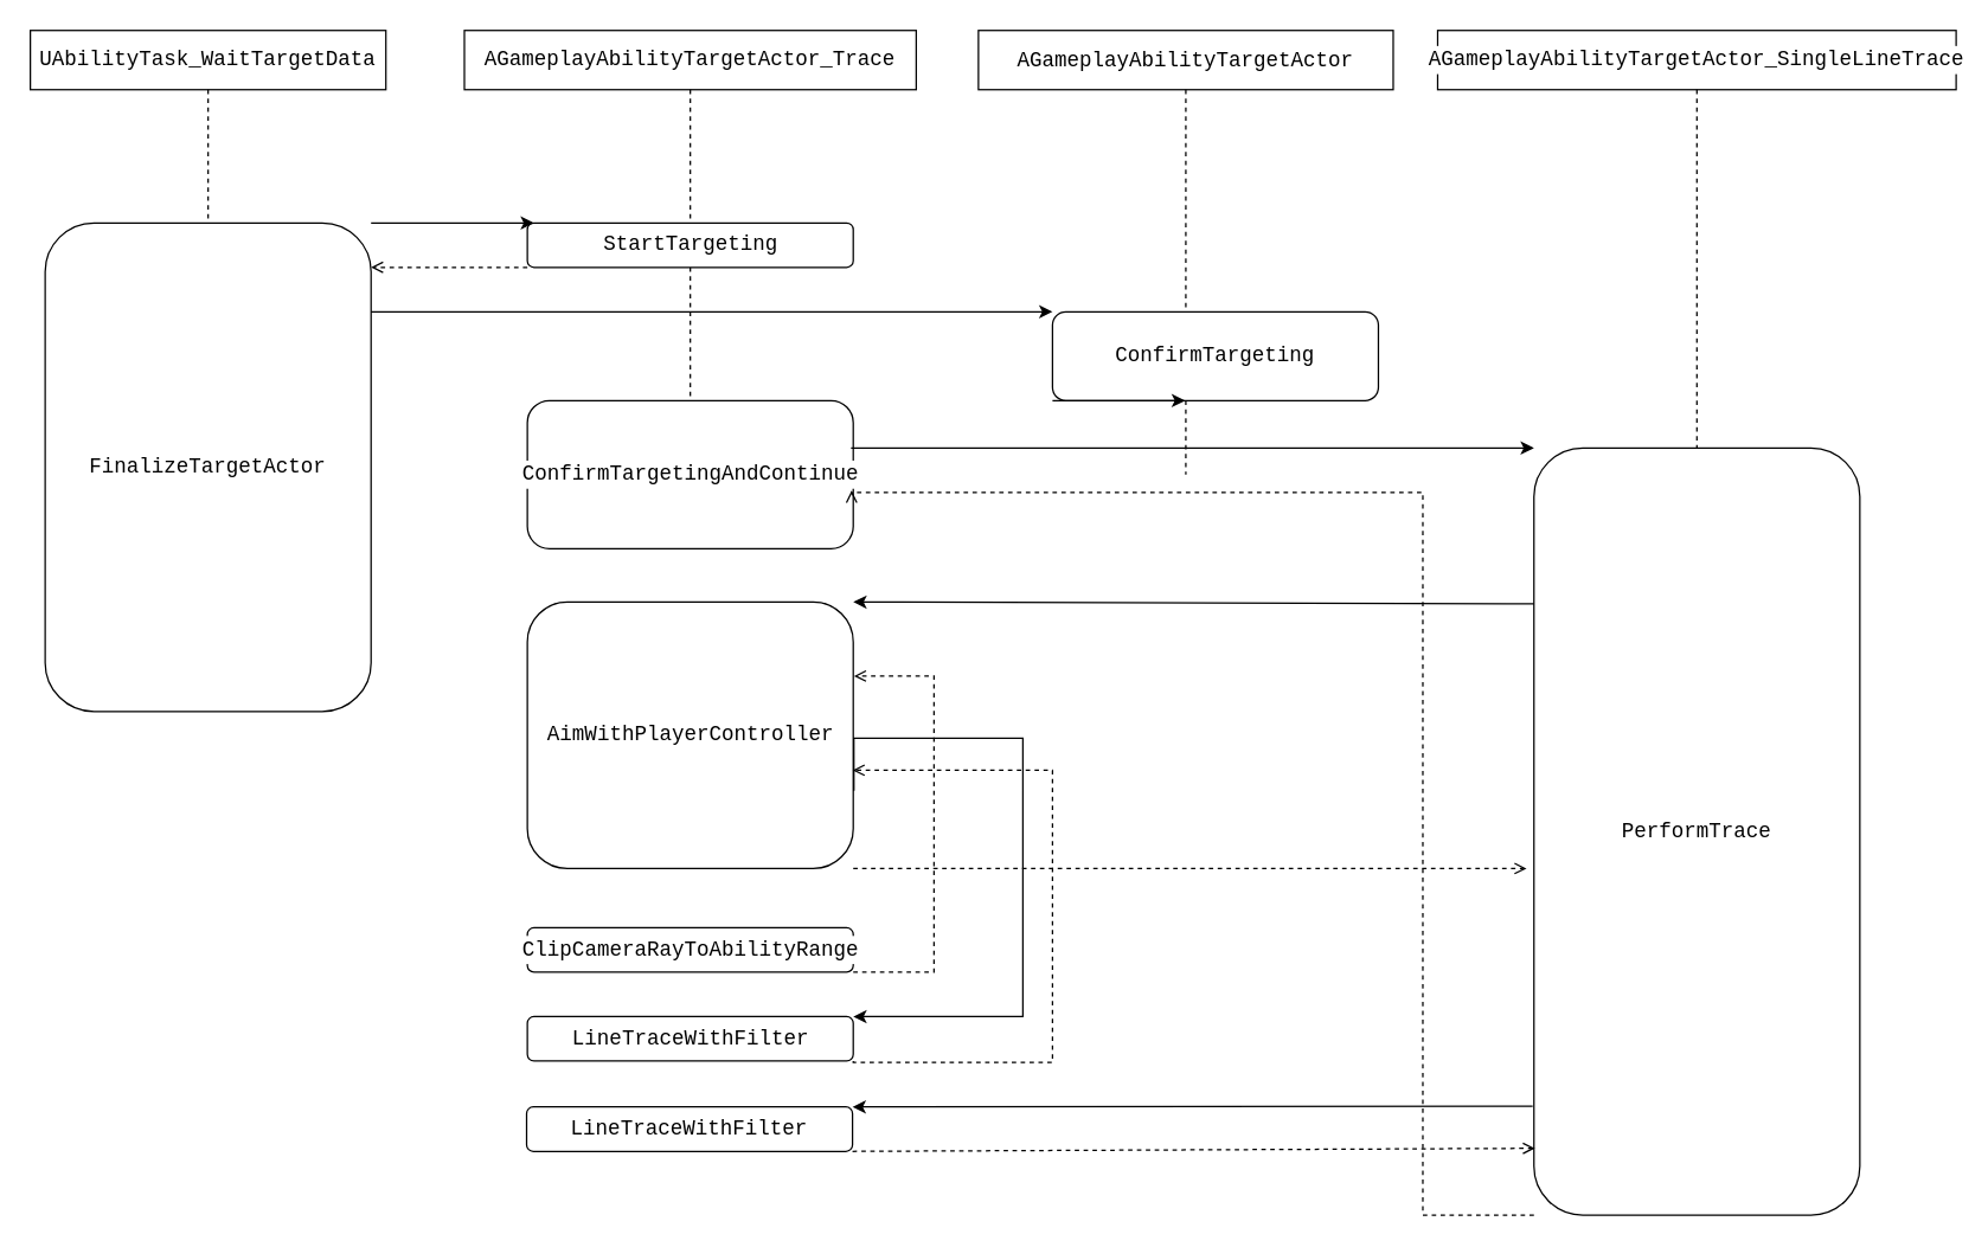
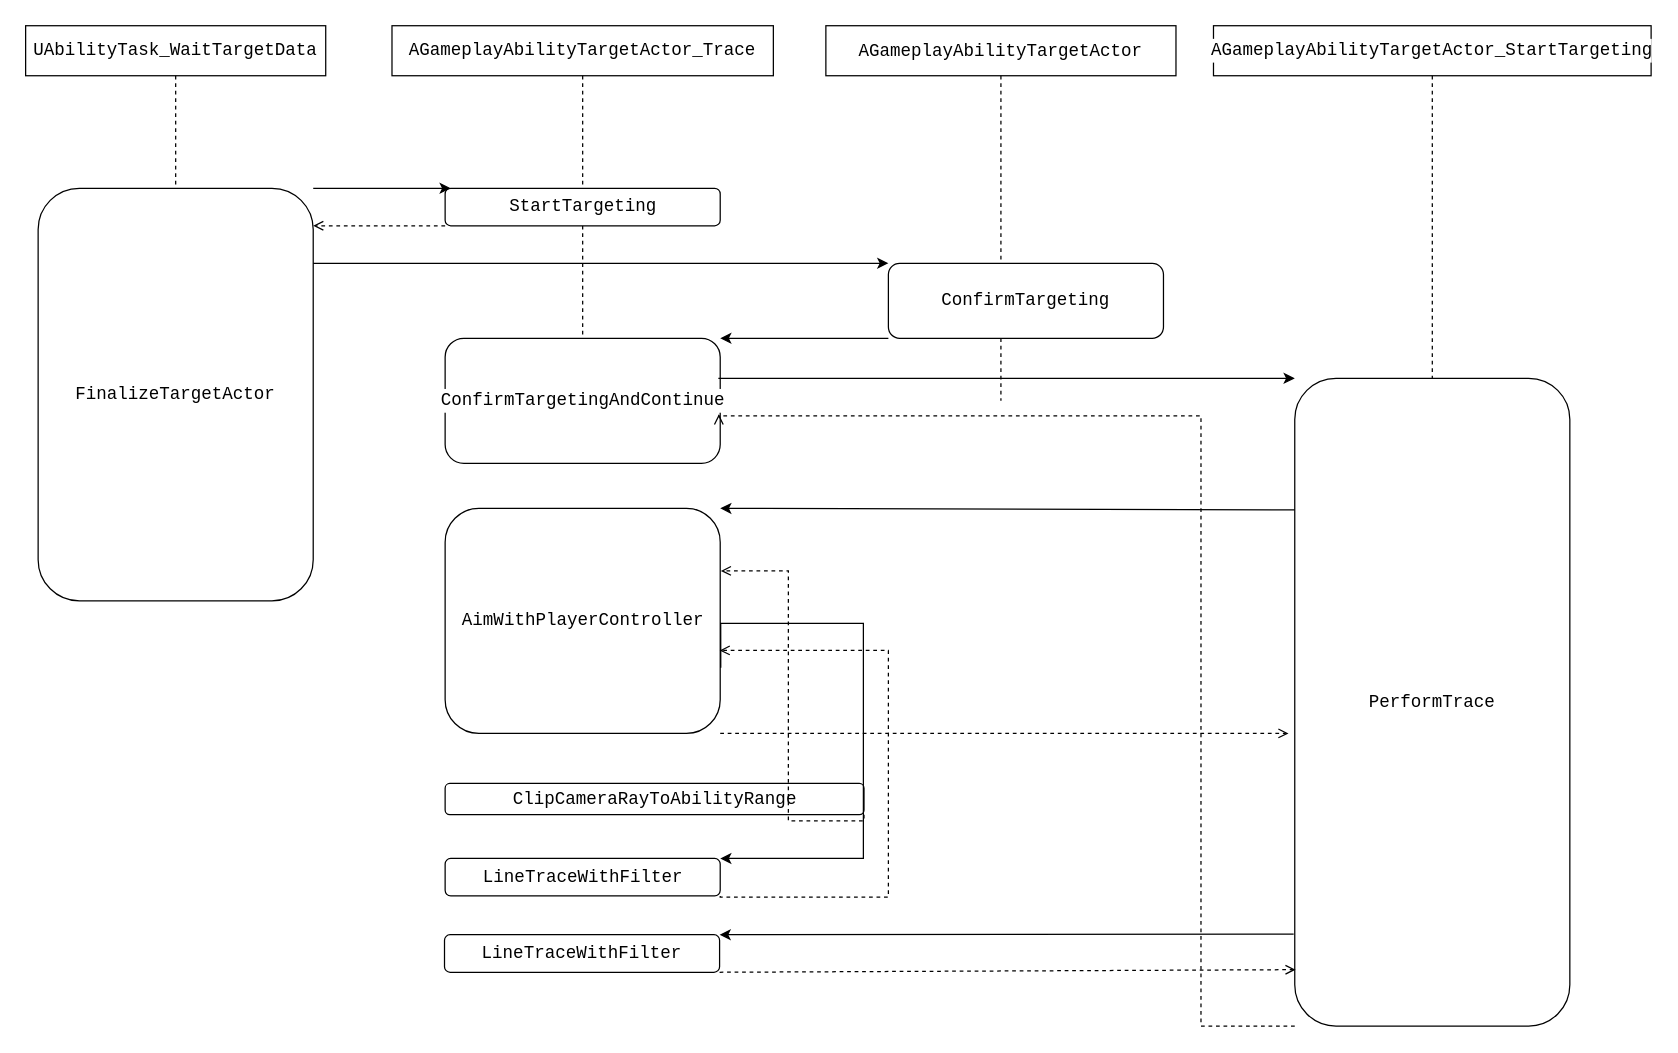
  <mxCell id="0" />
  <mxCell id="1" parent="0" />
  <mxCell id="2" value="&lt;font face=&quot;Courier New&quot;&gt;&lt;span style=&quot;background-color: rgb(255, 255, 255); font-size: 14px; white-space: pre;&quot;&gt;UAbilityTask_WaitTargetData&lt;/span&gt;&lt;/font&gt;" style="shape=umlLifeline;perimeter=lifelinePerimeter;whiteSpace=wrap;html=1;container=0;dropTarget=0;collapsible=0;recursiveResize=0;outlineConnect=0;portConstraint=eastwest;newEdgeStyle={&quot;edgeStyle&quot;:&quot;elbowEdgeStyle&quot;,&quot;elbow&quot;:&quot;vertical&quot;,&quot;curved&quot;:0,&quot;rounded&quot;:0};" parent="1" vertex="1"><mxGeometry x="20" y="20" width="240" height="300" as="geometry" /></mxCell>
  <mxCell id="3" value="&lt;font face=&quot;Courier New&quot;&gt;&lt;span style=&quot;background-color: rgb(255, 255, 255); font-size: 14px; white-space: pre;&quot;&gt;AGameplayAbilityTargetActor_Trace&lt;/span&gt;&lt;/font&gt;" style="shape=umlLifeline;perimeter=lifelinePerimeter;whiteSpace=wrap;html=1;container=0;dropTarget=0;collapsible=0;recursiveResize=0;outlineConnect=0;portConstraint=eastwest;newEdgeStyle={&quot;edgeStyle&quot;:&quot;elbowEdgeStyle&quot;,&quot;elbow&quot;:&quot;vertical&quot;,&quot;curved&quot;:0,&quot;rounded&quot;:0};horizontal=1;verticalAlign=middle;" parent="1" vertex="1"><mxGeometry x="313" y="20" width="305" height="300" as="geometry" /></mxCell>
  <mxCell id="4" value="&lt;div style=&quot;background-color: rgb(255, 255, 255); font-size: 14px; line-height: 19px; white-space: pre;&quot;&gt;&lt;font face=&quot;Courier New&quot;&gt;AGameplayAbilityTargetActor&lt;/font&gt;&lt;/div&gt;" style="shape=umlLifeline;perimeter=lifelinePerimeter;whiteSpace=wrap;html=1;container=0;dropTarget=0;collapsible=0;recursiveResize=0;outlineConnect=0;portConstraint=eastwest;newEdgeStyle={&quot;edgeStyle&quot;:&quot;elbowEdgeStyle&quot;,&quot;elbow&quot;:&quot;vertical&quot;,&quot;curved&quot;:0,&quot;rounded&quot;:0};horizontal=1;verticalAlign=middle;" parent="1" vertex="1"><mxGeometry x="660" y="20" width="280" height="300" as="geometry" /></mxCell>
- <mxCell id="5" value="&lt;div style=&quot;background-color: rgb(255, 255, 255); font-size: 14px; line-height: 19px; white-space: pre;&quot;&gt;&lt;div style=&quot;font-family: Consolas, &amp;quot;Courier New&amp;quot;, monospace; line-height: 19px;&quot;&gt;AGameplayAbilityTargetActor_SingleLineTrace&lt;/div&gt;&lt;/div&gt;" style="shape=umlLifeline;perimeter=lifelinePerimeter;whiteSpace=wrap;html=1;container=0;dropTarget=0;collapsible=0;recursiveResize=0;outlineConnect=0;portConstraint=eastwest;newEdgeStyle={&quot;edgeStyle&quot;:&quot;elbowEdgeStyle&quot;,&quot;elbow&quot;:&quot;vertical&quot;,&quot;curved&quot;:0,&quot;rounded&quot;:0};horizontal=1;verticalAlign=middle;" vertex="1" parent="1"><mxGeometry x="970" y="20" width="350" height="300" as="geometry" /></mxCell>
+ <mxCell id="5" value="&lt;div style=&quot;background-color: rgb(255, 255, 255); font-size: 14px; line-height: 19px; white-space: pre;&quot;&gt;&lt;div style=&quot;font-family: Consolas, &amp;quot;Courier New&amp;quot;, monospace; line-height: 19px;&quot;&gt;AGameplayAbilityTargetActor_StartTargeting&lt;/div&gt;&lt;/div&gt;" style="shape=umlLifeline;perimeter=lifelinePerimeter;whiteSpace=wrap;html=1;container=0;dropTarget=0;collapsible=0;recursiveResize=0;outlineConnect=0;portConstraint=eastwest;newEdgeStyle={&quot;edgeStyle&quot;:&quot;elbowEdgeStyle&quot;,&quot;elbow&quot;:&quot;vertical&quot;,&quot;curved&quot;:0,&quot;rounded&quot;:0};horizontal=1;verticalAlign=middle;" vertex="1" parent="1"><mxGeometry x="970" y="20" width="350" height="300" as="geometry" /></mxCell>
  <mxCell id="6" value="&lt;div style=&quot;background-color: rgb(255, 255, 255); font-family: Consolas, &amp;quot;Courier New&amp;quot;, monospace; font-size: 14px; line-height: 19px; white-space: pre;&quot;&gt;&lt;div style=&quot;line-height: 19px;&quot;&gt;&lt;div style=&quot;line-height: 19px;&quot;&gt;&lt;div style=&quot;line-height: 19px;&quot;&gt;&lt;div style=&quot;line-height: 19px;&quot;&gt;&lt;div style=&quot;line-height: 19px;&quot;&gt;&lt;div style=&quot;line-height: 19px;&quot;&gt;FinalizeTargetActor&lt;/div&gt;&lt;/div&gt;&lt;/div&gt;&lt;/div&gt;&lt;/div&gt;&lt;/div&gt;&lt;/div&gt;" style="rounded=1;whiteSpace=wrap;html=1;" vertex="1" parent="1"><mxGeometry x="30" y="150" width="220" height="330" as="geometry" /></mxCell>
  <mxCell id="7" value="&lt;div style=&quot;background-color: rgb(255, 255, 255); font-family: Consolas, &amp;quot;Courier New&amp;quot;, monospace; font-size: 14px; line-height: 19px; white-space: pre;&quot;&gt;&lt;div style=&quot;line-height: 19px;&quot;&gt;&lt;div style=&quot;line-height: 19px;&quot;&gt;&lt;div style=&quot;line-height: 19px;&quot;&gt;&lt;div style=&quot;line-height: 19px;&quot;&gt;&lt;div style=&quot;line-height: 19px;&quot;&gt;&lt;div style=&quot;line-height: 19px;&quot;&gt;StartTargeting&lt;br&gt;&lt;/div&gt;&lt;/div&gt;&lt;/div&gt;&lt;/div&gt;&lt;/div&gt;&lt;/div&gt;&lt;/div&gt;" style="rounded=1;whiteSpace=wrap;html=1;" vertex="1" parent="1"><mxGeometry x="355.5" y="150" width="220" height="30" as="geometry" /></mxCell>
  <mxCell id="8" value="&lt;div style=&quot;background-color: rgb(255, 255, 255); font-family: Consolas, &amp;quot;Courier New&amp;quot;, monospace; font-size: 14px; line-height: 19px; white-space: pre;&quot;&gt;&lt;div style=&quot;line-height: 19px;&quot;&gt;&lt;div style=&quot;line-height: 19px;&quot;&gt;&lt;div style=&quot;line-height: 19px;&quot;&gt;&lt;div style=&quot;line-height: 19px;&quot;&gt;&lt;div style=&quot;line-height: 19px;&quot;&gt;&lt;div style=&quot;line-height: 19px;&quot;&gt;&lt;div style=&quot;line-height: 19px;&quot;&gt;ConfirmTargeting&lt;/div&gt;&lt;/div&gt;&lt;/div&gt;&lt;/div&gt;&lt;/div&gt;&lt;/div&gt;&lt;/div&gt;&lt;/div&gt;" style="rounded=1;whiteSpace=wrap;html=1;" vertex="1" parent="1"><mxGeometry x="710" y="210" width="220" height="60" as="geometry" /></mxCell>
  <mxCell id="9" value="&lt;div style=&quot;background-color: rgb(255, 255, 255); font-family: Consolas, &amp;quot;Courier New&amp;quot;, monospace; font-size: 14px; line-height: 19px; white-space: pre;&quot;&gt;&lt;div style=&quot;line-height: 19px;&quot;&gt;&lt;div style=&quot;line-height: 19px;&quot;&gt;&lt;div style=&quot;line-height: 19px;&quot;&gt;&lt;div style=&quot;line-height: 19px;&quot;&gt;&lt;div style=&quot;line-height: 19px;&quot;&gt;&lt;div style=&quot;line-height: 19px;&quot;&gt;&lt;div style=&quot;line-height: 19px;&quot;&gt;&lt;div style=&quot;line-height: 19px;&quot;&gt;ConfirmTargetingAndContinue&lt;/div&gt;&lt;/div&gt;&lt;/div&gt;&lt;/div&gt;&lt;/div&gt;&lt;/div&gt;&lt;/div&gt;&lt;/div&gt;&lt;/div&gt;" style="rounded=1;whiteSpace=wrap;html=1;" vertex="1" parent="1"><mxGeometry x="355.5" y="270" width="220" height="100" as="geometry" /></mxCell>
  <mxCell id="10" value="&lt;div style=&quot;background-color: rgb(255, 255, 255); font-family: Consolas, &amp;quot;Courier New&amp;quot;, monospace; font-size: 14px; line-height: 19px; white-space: pre;&quot;&gt;&lt;div style=&quot;line-height: 19px;&quot;&gt;&lt;div style=&quot;line-height: 19px;&quot;&gt;&lt;div style=&quot;line-height: 19px;&quot;&gt;&lt;div style=&quot;line-height: 19px;&quot;&gt;&lt;div style=&quot;line-height: 19px;&quot;&gt;&lt;div style=&quot;line-height: 19px;&quot;&gt;&lt;div style=&quot;line-height: 19px;&quot;&gt;&lt;div style=&quot;line-height: 19px;&quot;&gt;&lt;div style=&quot;line-height: 19px;&quot;&gt;PerformTrace&lt;/div&gt;&lt;/div&gt;&lt;/div&gt;&lt;/div&gt;&lt;/div&gt;&lt;/div&gt;&lt;/div&gt;&lt;/div&gt;&lt;/div&gt;&lt;/div&gt;" style="rounded=1;whiteSpace=wrap;html=1;" vertex="1" parent="1"><mxGeometry x="1035" y="302" width="220" height="518" as="geometry" /></mxCell>
  <mxCell id="11" value="&lt;div style=&quot;background-color: rgb(255, 255, 255); font-family: Consolas, &amp;quot;Courier New&amp;quot;, monospace; font-size: 14px; line-height: 19px; white-space: pre;&quot;&gt;&lt;div style=&quot;line-height: 19px;&quot;&gt;&lt;div style=&quot;line-height: 19px;&quot;&gt;&lt;div style=&quot;line-height: 19px;&quot;&gt;&lt;div style=&quot;line-height: 19px;&quot;&gt;&lt;div style=&quot;line-height: 19px;&quot;&gt;&lt;div style=&quot;line-height: 19px;&quot;&gt;&lt;div style=&quot;line-height: 19px;&quot;&gt;&lt;div style=&quot;line-height: 19px;&quot;&gt;&lt;div style=&quot;line-height: 19px;&quot;&gt;AimWithPlayerController&lt;/div&gt;&lt;/div&gt;&lt;/div&gt;&lt;/div&gt;&lt;/div&gt;&lt;/div&gt;&lt;/div&gt;&lt;/div&gt;&lt;/div&gt;&lt;/div&gt;" style="rounded=1;whiteSpace=wrap;html=1;" vertex="1" parent="1"><mxGeometry x="355.5" y="406" width="220" height="180" as="geometry" /></mxCell>
- <mxCell id="12" value="&lt;div style=&quot;background-color: rgb(255, 255, 255); font-family: Consolas, &amp;quot;Courier New&amp;quot;, monospace; font-size: 14px; line-height: 19px; white-space: pre;&quot;&gt;&lt;div style=&quot;line-height: 19px;&quot;&gt;&lt;div style=&quot;line-height: 19px;&quot;&gt;&lt;div style=&quot;line-height: 19px;&quot;&gt;&lt;div style=&quot;line-height: 19px;&quot;&gt;&lt;div style=&quot;line-height: 19px;&quot;&gt;&lt;div style=&quot;line-height: 19px;&quot;&gt;&lt;div style=&quot;line-height: 19px;&quot;&gt;&lt;div style=&quot;line-height: 19px;&quot;&gt;&lt;div style=&quot;line-height: 19px;&quot;&gt;&lt;div style=&quot;line-height: 19px;&quot;&gt;ClipCameraRayToAbilityRange&lt;/div&gt;&lt;/div&gt;&lt;/div&gt;&lt;/div&gt;&lt;/div&gt;&lt;/div&gt;&lt;/div&gt;&lt;/div&gt;&lt;/div&gt;&lt;/div&gt;&lt;/div&gt;" style="rounded=1;whiteSpace=wrap;html=1;" vertex="1" parent="1"><mxGeometry x="355.5" y="626" width="220" height="30" as="geometry" /></mxCell>
+ <mxCell id="12" value="&lt;div style=&quot;background-color: rgb(255, 255, 255); font-family: Consolas, &amp;quot;Courier New&amp;quot;, monospace; font-size: 14px; line-height: 19px; white-space: pre;&quot;&gt;&lt;div style=&quot;line-height: 19px;&quot;&gt;&lt;div style=&quot;line-height: 19px;&quot;&gt;&lt;div style=&quot;line-height: 19px;&quot;&gt;&lt;div style=&quot;line-height: 19px;&quot;&gt;&lt;div style=&quot;line-height: 19px;&quot;&gt;&lt;div style=&quot;line-height: 19px;&quot;&gt;&lt;div style=&quot;line-height: 19px;&quot;&gt;&lt;div style=&quot;line-height: 19px;&quot;&gt;&lt;div style=&quot;line-height: 19px;&quot;&gt;&lt;div style=&quot;line-height: 19px;&quot;&gt;ClipCameraRayToAbilityRange&lt;/div&gt;&lt;/div&gt;&lt;/div&gt;&lt;/div&gt;&lt;/div&gt;&lt;/div&gt;&lt;/div&gt;&lt;/div&gt;&lt;/div&gt;&lt;/div&gt;&lt;/div&gt;" style="rounded=1;whiteSpace=wrap;html=1;" vertex="1" parent="1"><mxGeometry x="355.5" y="626" width="335" height="25" as="geometry" /></mxCell>
  <mxCell id="13" value="" style="endArrow=classic;html=1;rounded=0;exitX=1;exitY=0;exitDx=0;exitDy=0;" edge="1" parent="1" source="6"><mxGeometry width="50" height="50" relative="1" as="geometry"><mxPoint x="250" y="165" as="sourcePoint" /><mxPoint x="360" y="150" as="targetPoint" /></mxGeometry></mxCell>
  <mxCell id="14" value="" style="endArrow=open;html=1;rounded=0;exitX=0;exitY=1;exitDx=0;exitDy=0;dashed=1;curved=0;startArrow=none;startFill=0;endFill=0;" edge="1" parent="1" source="7"><mxGeometry width="50" height="50" relative="1" as="geometry"><mxPoint x="700" y="330" as="sourcePoint" /><mxPoint x="250" y="180" as="targetPoint" /></mxGeometry></mxCell>
  <mxCell id="15" value="" style="endArrow=classic;html=1;rounded=0;exitX=1;exitY=0;exitDx=0;exitDy=0;entryX=0;entryY=0;entryDx=0;entryDy=0;" edge="1" parent="1" target="8"><mxGeometry width="50" height="50" relative="1" as="geometry"><mxPoint x="250" y="210" as="sourcePoint" /><mxPoint x="360" y="210" as="targetPoint" /></mxGeometry></mxCell>
- <mxCell id="16" value="" style="endArrow=classic;html=1;rounded=0;exitX=0;exitY=1;exitDx=0;exitDy=0;" edge="1" parent="1" source="8" target="4"><mxGeometry width="50" height="50" relative="1" as="geometry"><mxPoint x="689" y="240" as="sourcePoint" /><mxPoint x="590" y="270" as="targetPoint" /></mxGeometry></mxCell>
+ <mxCell id="16" value="" style="endArrow=classic;html=1;rounded=0;exitX=0;exitY=1;exitDx=0;exitDy=0;entryX=1;entryY=0;entryDx=0;entryDy=0;" edge="1" parent="1" source="8" target="9"><mxGeometry width="50" height="50" relative="1" as="geometry"><mxPoint x="689" y="240" as="sourcePoint" /><mxPoint x="590" y="270" as="targetPoint" /></mxGeometry></mxCell>
  <mxCell id="17" value="" style="endArrow=classic;html=1;rounded=0;exitX=1;exitY=0;exitDx=0;exitDy=0;entryX=0;entryY=0;entryDx=0;entryDy=0;" edge="1" parent="1" target="10"><mxGeometry width="50" height="50" relative="1" as="geometry"><mxPoint x="574" y="302" as="sourcePoint" /><mxPoint x="1019" y="302" as="targetPoint" /></mxGeometry></mxCell>
  <mxCell id="18" value="" style="endArrow=classic;html=1;rounded=0;entryX=1;entryY=0;entryDx=0;entryDy=0;exitX=0;exitY=0.167;exitDx=0;exitDy=0;exitPerimeter=0;" edge="1" parent="1" target="11"><mxGeometry width="50" height="50" relative="1" as="geometry"><mxPoint x="1035" y="407.16" as="sourcePoint" /><mxPoint x="640" y="409" as="targetPoint" /></mxGeometry></mxCell>
  <mxCell id="19" value="&lt;div style=&quot;background-color: rgb(255, 255, 255); font-family: Consolas, &amp;quot;Courier New&amp;quot;, monospace; font-size: 14px; line-height: 19px; white-space: pre;&quot;&gt;&lt;div style=&quot;line-height: 19px;&quot;&gt;&lt;div style=&quot;line-height: 19px;&quot;&gt;&lt;div style=&quot;line-height: 19px;&quot;&gt;&lt;div style=&quot;line-height: 19px;&quot;&gt;&lt;div style=&quot;line-height: 19px;&quot;&gt;&lt;div style=&quot;line-height: 19px;&quot;&gt;&lt;div style=&quot;line-height: 19px;&quot;&gt;&lt;div style=&quot;line-height: 19px;&quot;&gt;&lt;div style=&quot;line-height: 19px;&quot;&gt;LineTraceWithFilter&lt;/div&gt;&lt;/div&gt;&lt;/div&gt;&lt;/div&gt;&lt;/div&gt;&lt;/div&gt;&lt;/div&gt;&lt;/div&gt;&lt;/div&gt;&lt;/div&gt;" style="rounded=1;whiteSpace=wrap;html=1;" vertex="1" parent="1"><mxGeometry x="355.5" y="686" width="220" height="30" as="geometry" /></mxCell>
  <mxCell id="20" value="" style="endArrow=classic;html=1;rounded=0;exitX=1.002;exitY=0.708;exitDx=0;exitDy=0;edgeStyle=orthogonalEdgeStyle;entryX=1;entryY=0;entryDx=0;entryDy=0;exitPerimeter=0;" edge="1" parent="1" source="11" target="19"><mxGeometry width="50" height="50" relative="1" as="geometry"><mxPoint x="576.5" y="476" as="sourcePoint" /><mxPoint x="575" y="616" as="targetPoint" /><Array as="points"><mxPoint x="576" y="498" /><mxPoint x="690" y="498" /><mxPoint x="690" y="686" /></Array></mxGeometry></mxCell>
  <mxCell id="21" value="" style="endArrow=open;html=1;rounded=0;dashed=1;startArrow=none;startFill=0;endFill=0;edgeStyle=orthogonalEdgeStyle;entryX=0.998;entryY=0.874;entryDx=0;entryDy=0;entryPerimeter=0;exitX=1;exitY=1;exitDx=0;exitDy=0;" edge="1" parent="1" source="19"><mxGeometry width="50" height="50" relative="1" as="geometry"><mxPoint x="620" y="737" as="sourcePoint" /><mxPoint x="575.06" y="519.62" as="targetPoint" /><Array as="points"><mxPoint x="576" y="717" /><mxPoint x="710" y="717" /><mxPoint x="710" y="520" /></Array></mxGeometry></mxCell>
  <mxCell id="22" value="" style="endArrow=open;html=1;rounded=0;exitX=1;exitY=1;exitDx=0;exitDy=0;dashed=1;startArrow=none;startFill=0;endFill=0;edgeStyle=orthogonalEdgeStyle;" edge="1" parent="1" source="12"><mxGeometry width="50" height="50" relative="1" as="geometry"><mxPoint x="575.5" y="586" as="sourcePoint" /><mxPoint x="576" y="456" as="targetPoint" /><Array as="points"><mxPoint x="630" y="656" /><mxPoint x="630" y="456" /></Array></mxGeometry></mxCell>
  <mxCell id="23" value="" style="endArrow=open;html=1;rounded=0;endFill=0;dashed=1;exitX=1;exitY=1;exitDx=0;exitDy=0;" edge="1" parent="1" source="11"><mxGeometry width="50" height="50" relative="1" as="geometry"><mxPoint x="820" y="526" as="sourcePoint" /><mxPoint x="1030" y="586" as="targetPoint" /></mxGeometry></mxCell>
  <mxCell id="24" value="" style="endArrow=classic;html=1;rounded=0;entryX=1;entryY=0;entryDx=0;entryDy=0;exitX=-0.004;exitY=0.874;exitDx=0;exitDy=0;exitPerimeter=0;" edge="1" parent="1" target="27"><mxGeometry width="50" height="50" relative="1" as="geometry"><mxPoint x="1034.12" y="746.52" as="sourcePoint" /><mxPoint x="630" y="767" as="targetPoint" /></mxGeometry></mxCell>
  <mxCell id="25" value="" style="endArrow=open;html=1;rounded=0;endFill=0;dashed=1;exitX=1;exitY=1;exitDx=0;exitDy=0;entryX=0.003;entryY=0.913;entryDx=0;entryDy=0;entryPerimeter=0;" edge="1" parent="1" source="27" target="10"><mxGeometry width="50" height="50" relative="1" as="geometry"><mxPoint x="980.66" y="797" as="sourcePoint" /><mxPoint x="573.9" y="774.84" as="targetPoint" /></mxGeometry></mxCell>
  <mxCell id="26" value="" style="endArrow=open;html=1;rounded=0;dashed=1;startArrow=none;startFill=0;endFill=0;edgeStyle=orthogonalEdgeStyle;exitX=0;exitY=1;exitDx=0;exitDy=0;entryX=0.995;entryY=0.588;entryDx=0;entryDy=0;entryPerimeter=0;" edge="1" parent="1" source="10"><mxGeometry width="50" height="50" relative="1" as="geometry"><mxPoint x="990" y="784" as="sourcePoint" /><mxPoint x="574.4" y="330.8" as="targetPoint" /><Array as="points"><mxPoint x="960" y="820" /><mxPoint x="960" y="332" /><mxPoint x="574" y="332" /></Array></mxGeometry></mxCell>
  <mxCell id="27" value="&lt;div style=&quot;background-color: rgb(255, 255, 255); font-family: Consolas, &amp;quot;Courier New&amp;quot;, monospace; font-size: 14px; line-height: 19px; white-space: pre;&quot;&gt;&lt;div style=&quot;line-height: 19px;&quot;&gt;&lt;div style=&quot;line-height: 19px;&quot;&gt;&lt;div style=&quot;line-height: 19px;&quot;&gt;&lt;div style=&quot;line-height: 19px;&quot;&gt;&lt;div style=&quot;line-height: 19px;&quot;&gt;&lt;div style=&quot;line-height: 19px;&quot;&gt;&lt;div style=&quot;line-height: 19px;&quot;&gt;&lt;div style=&quot;line-height: 19px;&quot;&gt;&lt;div style=&quot;line-height: 19px;&quot;&gt;LineTraceWithFilter&lt;/div&gt;&lt;/div&gt;&lt;/div&gt;&lt;/div&gt;&lt;/div&gt;&lt;/div&gt;&lt;/div&gt;&lt;/div&gt;&lt;/div&gt;&lt;/div&gt;" style="rounded=1;whiteSpace=wrap;html=1;" vertex="1" parent="1"><mxGeometry x="355" y="747" width="220" height="30" as="geometry" /></mxCell>
